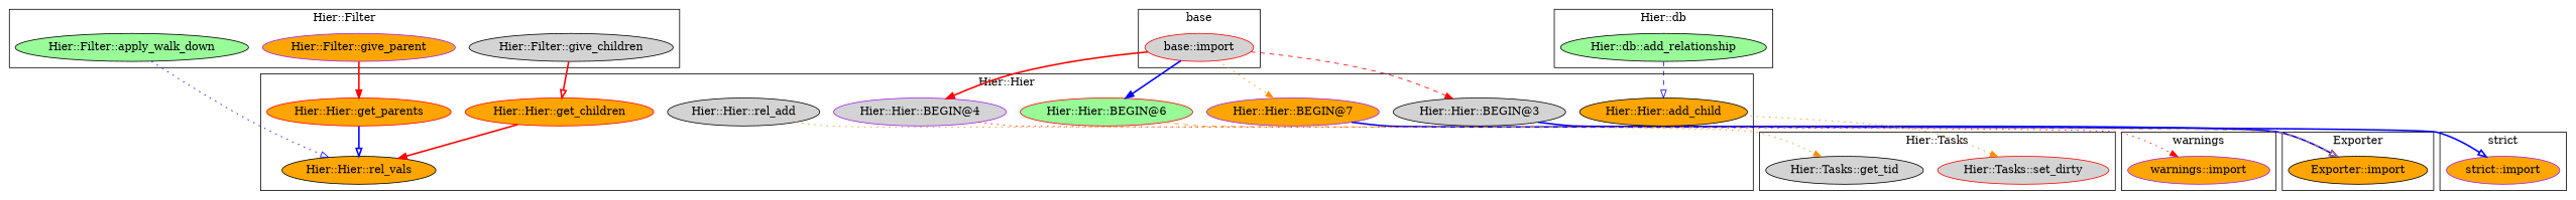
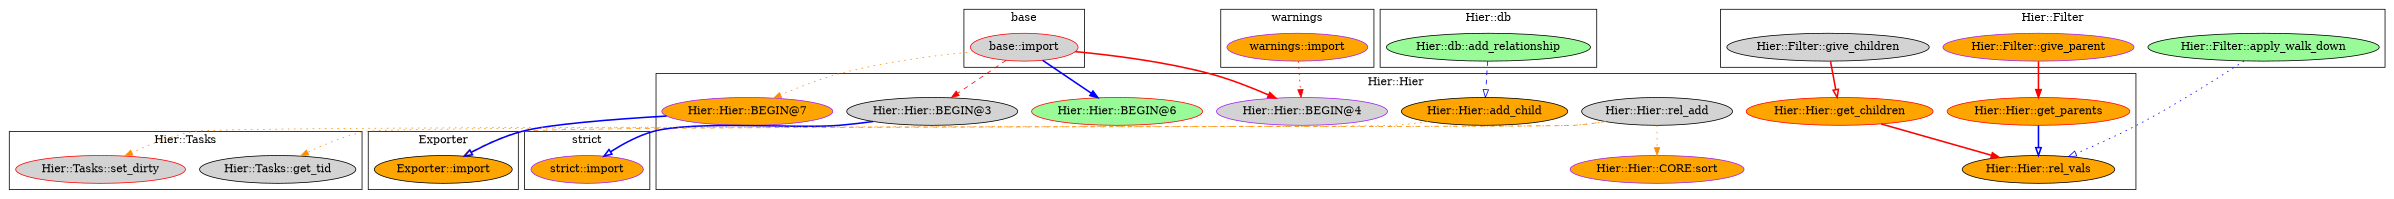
  digraph {
    node [color=black fillcolor=orange style=filled]
    edge [arrowhead=normal color=red style=bold]
    "Hier::Hier::rel_add" [fillcolor=lightgrey]
    "Hier::Hier::BEGIN@4" [color=purple fillcolor=lightgrey]
+   "Hier::Hier::CORE:sort" [color=purple]
    "Hier::Hier::BEGIN@7" [color=purple]
    "Hier::Hier::get_parents" [color=red]
    "Hier::Hier::BEGIN@3" [fillcolor=lightgrey]
    "Hier::Hier::BEGIN@6" [color=red fillcolor=palegreen]
    "Hier::Hier::rel_vals"
    "Hier::Hier::get_children" [color=red]
    "Hier::Hier::add_child"
    "base::import" [color=red fillcolor=lightgrey]
    "warnings::import" [color=purple]
    "strict::import" [color=purple]
    "Hier::Filter::give_parent" [color=purple]
    "Hier::Filter::apply_walk_down" [fillcolor=palegreen]
    "Hier::Filter::give_children" [fillcolor=lightgrey]
    "Hier::db::add_relationship" [fillcolor=palegreen]
    "Hier::Tasks::set_dirty" [color=red fillcolor=lightgrey]
    "Hier::Tasks::get_tid" [fillcolor=lightgrey]
    "Exporter::import"
    subgraph cluster_1 {
      label="Hier::Hier"
      "Hier::Hier::rel_add"
      "Hier::Hier::BEGIN@4"
+     "Hier::Hier::CORE:sort"
      "Hier::Hier::BEGIN@7"
      "Hier::Hier::get_parents"
      "Hier::Hier::BEGIN@3"
      "Hier::Hier::BEGIN@6"
      "Hier::Hier::rel_vals"
      "Hier::Hier::get_children"
      "Hier::Hier::add_child"
    }
    subgraph cluster_2 {
      label=base
      "base::import"
    }
    subgraph cluster_3 {
      label=warnings
      "warnings::import"
    }
    subgraph cluster_4 {
      label="strict"
      "strict::import"
    }
    subgraph cluster_5 {
      label="Hier::Filter"
      "Hier::Filter::give_parent"
      "Hier::Filter::apply_walk_down"
      "Hier::Filter::give_children"
    }
    subgraph cluster_6 {
      label="Hier::db"
      "Hier::db::add_relationship"
    }
    subgraph cluster_7 {
      label="Hier::Tasks"
      "Hier::Tasks::set_dirty"
      "Hier::Tasks::get_tid"
    }
    subgraph cluster_8 {
      label=Exporter
      "Exporter::import"
    }
+   "Hier::Hier::rel_add" -> "Hier::Hier::CORE:sort" [color=darkorange style=dotted]
    "Hier::Hier::rel_add" -> "Hier::Tasks::get_tid" [color=darkorange style=dotted]
-   "Hier::Hier::BEGIN@4" -> "warnings::import" [style=dotted]
+   "warnings::import" -> "Hier::Hier::BEGIN@4" [style=dotted]
    "Hier::Hier::BEGIN@7" -> "Exporter::import" [arrowhead=onormal color=blue]
    "Hier::Hier::get_parents" -> "Hier::Hier::rel_vals" [arrowhead=onormal color=blue]
    "Hier::Hier::BEGIN@3" -> "strict::import" [arrowhead=onormal color=blue]
-   "Hier::Hier::BEGIN@6" -> "Exporter::import" [arrowhead=onormal color=darkorange style=dashed]
+   "Hier::Hier::rel_add" -> "Exporter::import" [arrowhead=onormal color=darkorange style=dashed]
    "Hier::Hier::get_children" -> "Hier::Hier::rel_vals"
    "Hier::Hier::add_child" -> "Hier::Tasks::set_dirty" [color=darkorange style=dotted]
    "base::import" -> "Hier::Hier::BEGIN@4"
    "base::import" -> "Hier::Hier::BEGIN@7" [color=darkorange style=dotted]
    "base::import" -> "Hier::Hier::BEGIN@3" [style=dashed]
    "base::import" -> "Hier::Hier::BEGIN@6" [color=blue]
    "Hier::Filter::give_parent" -> "Hier::Hier::get_parents"
    "Hier::Filter::apply_walk_down" -> "Hier::Hier::rel_vals" [arrowhead=onormal color=blue style=dotted]
    "Hier::Filter::give_children" -> "Hier::Hier::get_children" [arrowhead=onormal]
    "Hier::db::add_relationship" -> "Hier::Hier::add_child" [arrowhead=onormal color=blue style=dashed]
  }
